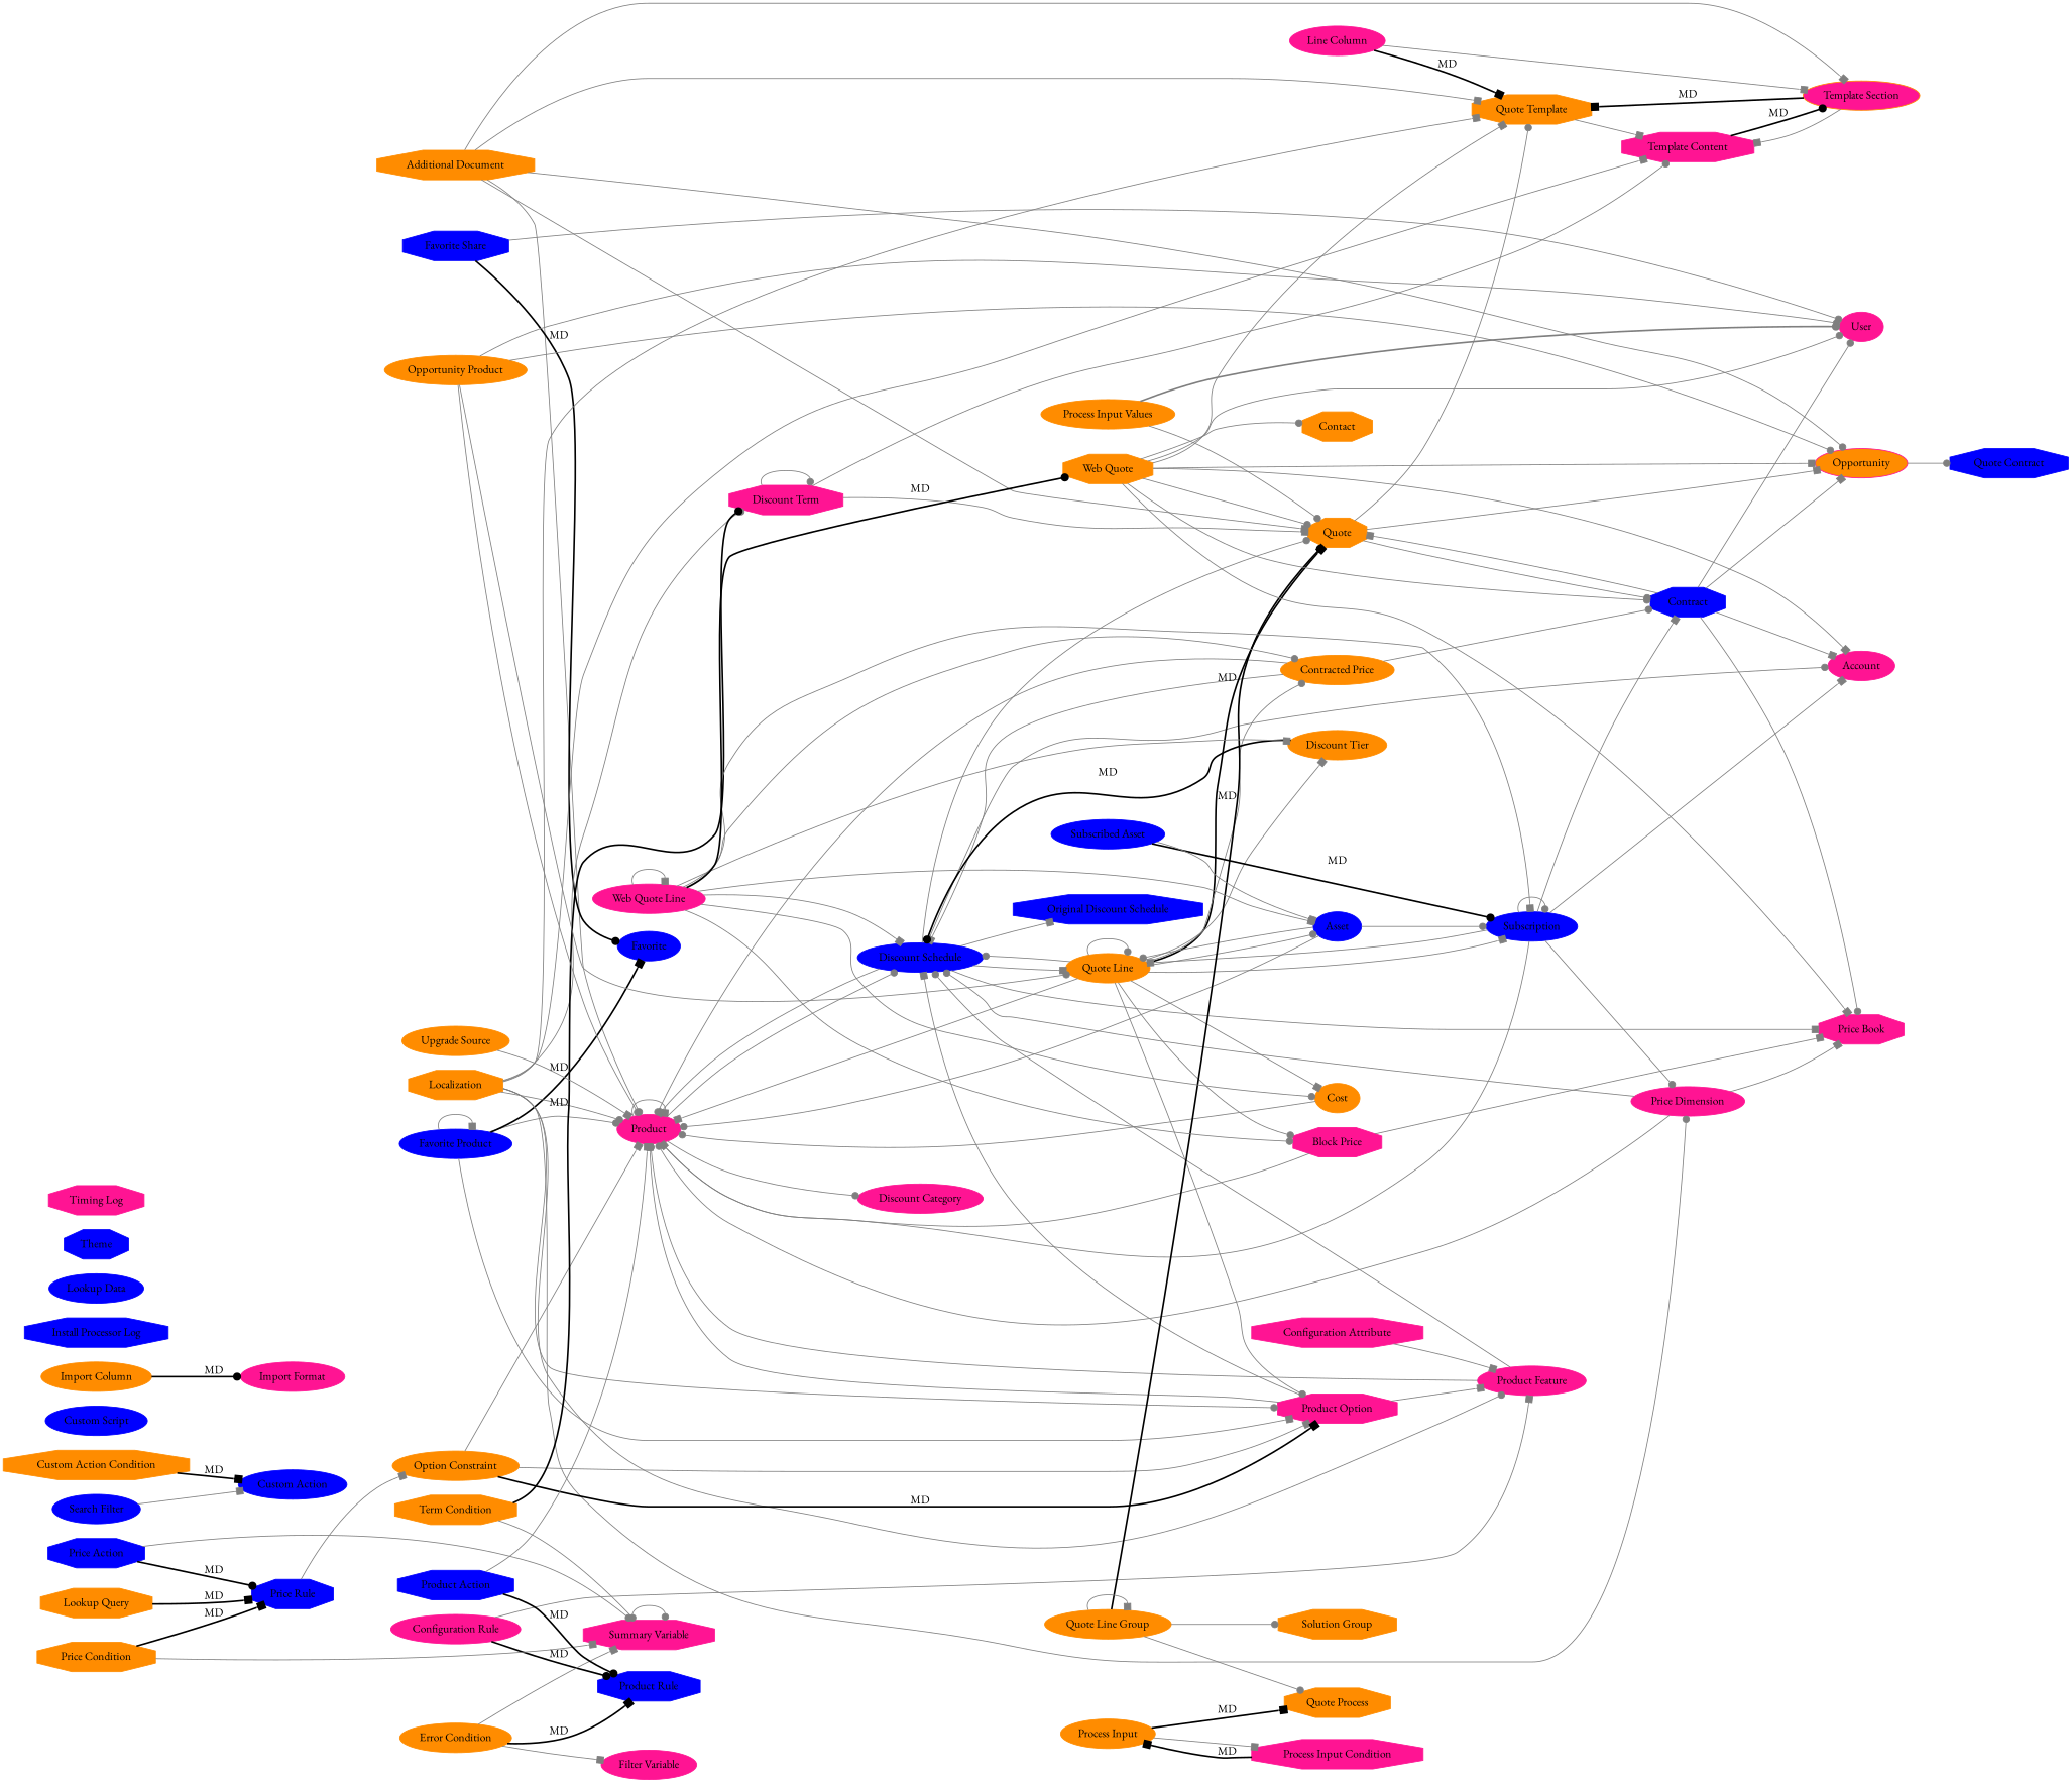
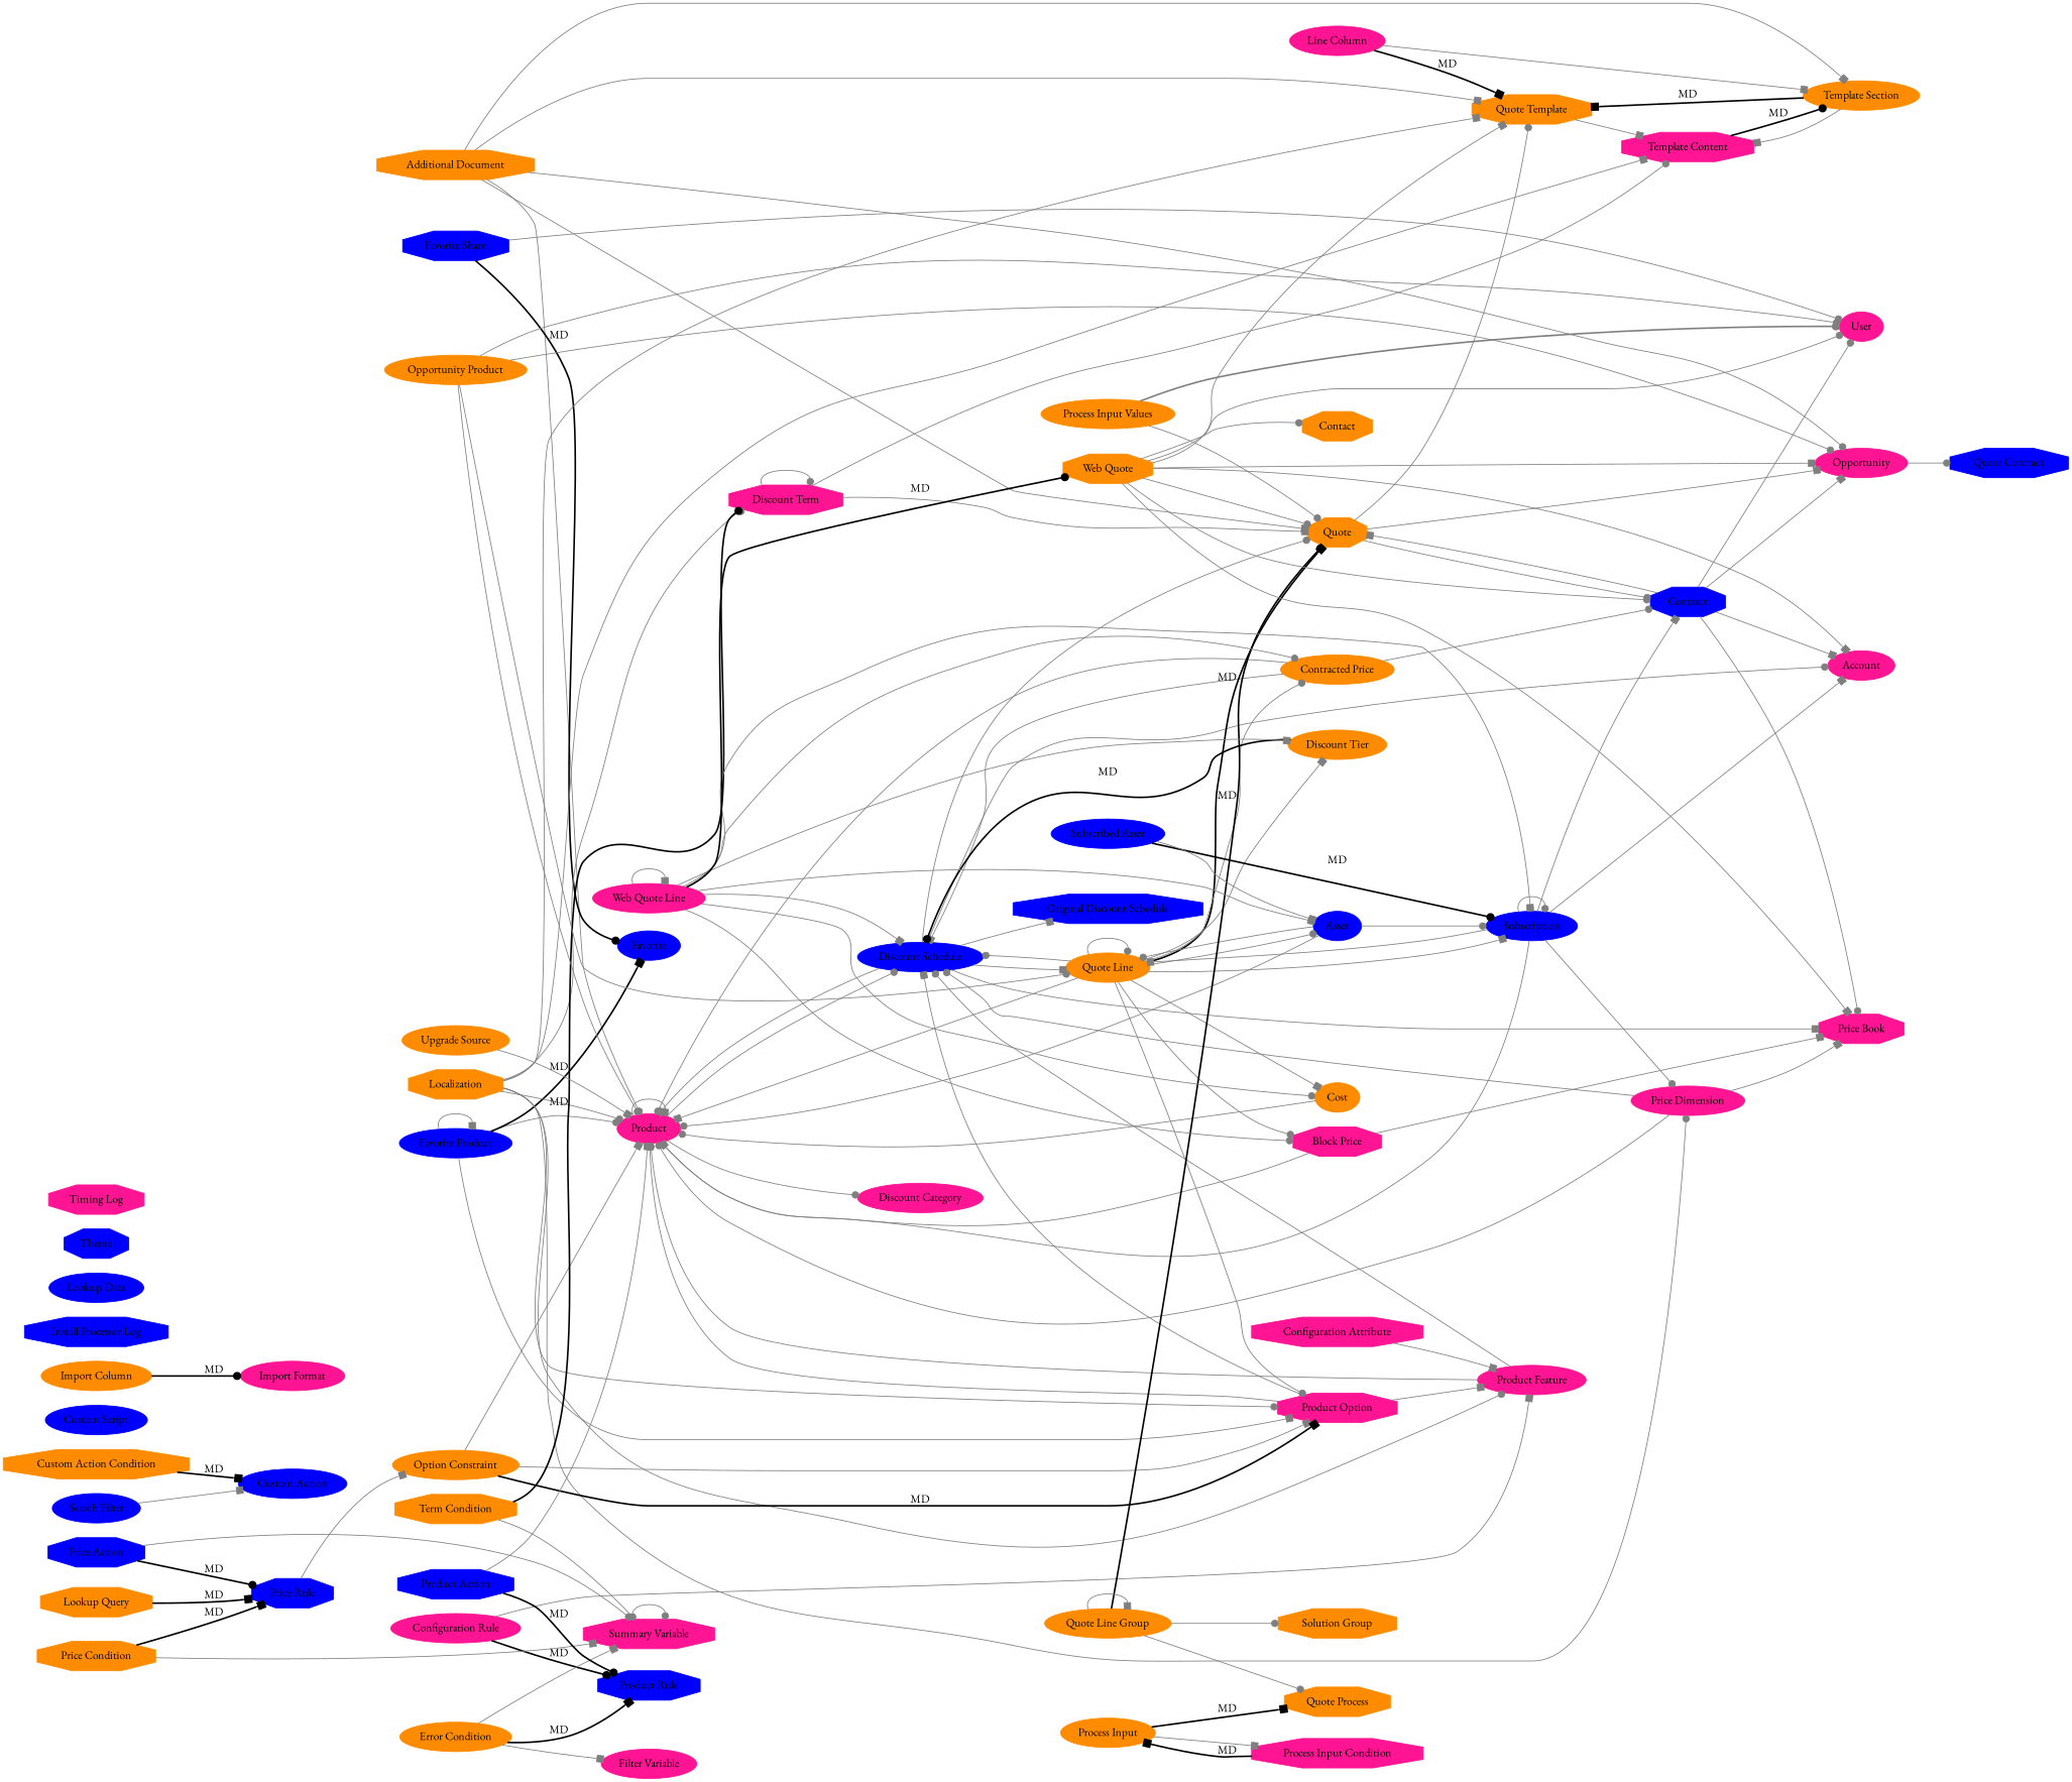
  digraph {
    fontname="EB Garamond"
    rankdir=LR
    node [color=darkorange fontname="EB Garamond" shape=ellipse style=filled]
    edge [arrowhead=box color=gray50 fontname="EB Garamond" style=filled]
    "Additional Document" [shape=octagon]
    Quote [shape=octagon]
    "Quote Template" [shape=octagon]
-   "Template Section" [fillcolor=deeppink]
-   Opportunity [color=deeppink fillcolor=darkorange]
+   "Template Section"
+   Opportunity [color=deeppink]
    Product [color=deeppink]
    Contract [color=blue shape=octagon]
    "Template Content" [color=deeppink shape=octagon]
    "Quote Contract" [color=blue shape=octagon]
    "Discount Schedule" [color=blue]
    "Discount Category" [color=deeppink]
    "Block Price" [color=deeppink shape=octagon]
    "Price Book" [color=deeppink shape=octagon]
    "Configuration Attribute" [color=deeppink shape=octagon]
    "Product Feature" [color=deeppink]
    "Configuration Rule" [color=deeppink]
    "Product Rule" [color=blue shape=octagon]
    "Contracted Price"
    "Quote Line"
    Account [color=deeppink]
    "Original Discount Schedule" [color=blue shape=octagon]
    User [color=deeppink]
    Cost
    "Custom Action" [color=blue]
    "Custom Action Condition" [shape=octagon]
    "Custom Script" [color=blue]
    "Discount Tier"
    "Product Option" [color=deeppink shape=octagon]
    Subscription [color=blue]
    Asset [color=blue]
    "Error Condition"
    "Summary Variable" [color=deeppink shape=octagon]
    "Filter Variable" [color=deeppink]
    Favorite [color=blue]
    "Favorite Product" [color=blue]
    "Favorite Share" [color=blue shape=octagon]
    "Import Format" [color=deeppink]
    "Import Column"
    "Install Processor Log" [color=blue shape=octagon]
    "Line Column" [color=deeppink]
    Localization [shape=octagon]
    "Price Dimension" [color=deeppink]
    n43 [color=deeppink label="Discount Term" shape=octagon]
    "Lookup Data" [color=blue]
    "Lookup Query" [shape=octagon]
    "Price Rule" [color=blue shape=octagon]
    "Option Constraint"
    "Price Action" [color=blue shape=octagon]
    "Price Condition" [shape=octagon]
    "Process Input Condition" [color=deeppink shape=octagon]
    "Process Input"
    "Quote Process" [shape=octagon]
    "Process Input Values"
    "Product Action" [color=blue shape=octagon]
    "Quote Line Group"
    "Solution Group" [shape=octagon]
    "Search Filter" [color=blue]
    "Subscribed Asset" [color=blue]
    "Term Condition" [shape=octagon]
    Theme [color=blue shape=octagon]
    "Timing Log" [color=deeppink shape=octagon]
    "Upgrade Source"
    "Web Quote" [shape=octagon]
    Contact [shape=octagon]
    "Web Quote Line" [color=deeppink]
    "Opportunity Product"
    "Additional Document" -> Quote
    "Additional Document" -> "Quote Template"
    "Additional Document" -> "Template Section"
    "Additional Document" -> Opportunity [arrowhead=dot]
    "Additional Document" -> Product [arrowhead=dot]
    Quote -> "Quote Template" [arrowhead=dot]
    Quote -> Opportunity
    Quote -> Contract [arrowhead=dot]
    "Quote Template" -> "Template Content"
    "Template Section" -> "Quote Template" [label=MD style=bold color=""]
    "Template Section" -> "Template Content"
    Opportunity -> "Quote Contract" [arrowhead=dot]
    Product -> Product
    Product -> "Discount Schedule" [arrowhead=dot]
    Product -> "Discount Category" [arrowhead=dot]
    Contract -> Quote
    Contract -> Opportunity
    Contract -> "Price Book" [arrowhead=dot]
    Contract -> Account
    Contract -> User [arrowhead=dot]
    "Template Content" -> "Template Section" [arrowhead=dot label=MD style=bold color=""]
    "Discount Schedule" -> Quote [arrowhead=dot]
    "Discount Schedule" -> Product
    "Discount Schedule" -> "Price Book"
    "Discount Schedule" -> "Quote Line"
    "Discount Schedule" -> Account [arrowhead=dot]
    "Discount Schedule" -> "Original Discount Schedule"
    "Block Price" -> Product
    "Block Price" -> "Price Book"
    "Configuration Attribute" -> "Product Feature"
    "Product Feature" -> Product [arrowhead=dot]
    "Product Feature" -> "Discount Schedule" [arrowhead=dot]
    "Configuration Rule" -> "Product Feature"
    "Configuration Rule" -> "Product Rule" [arrowhead=dot label=MD style=bold color=""]
    "Contracted Price" -> Product [arrowhead=dot]
    "Contracted Price" -> Contract [arrowhead=dot]
    "Contracted Price" -> "Discount Schedule"
    "Quote Line" -> Quote [label=MD style=bold color=""]
    "Quote Line" -> Product
    "Quote Line" -> "Discount Schedule" [arrowhead=dot]
    "Quote Line" -> "Block Price" [arrowhead=dot]
    "Quote Line" -> "Contracted Price" [arrowhead=dot]
    "Quote Line" -> "Quote Line" [arrowhead=dot]
    "Quote Line" -> Cost
    "Quote Line" -> "Discount Tier"
    "Quote Line" -> "Product Option" [arrowhead=dot]
    "Quote Line" -> Subscription
    "Quote Line" -> Asset [arrowhead=dot]
    Cost -> Product [arrowhead=dot]
    "Custom Action Condition" -> "Custom Action" [label=MD style=bold color=""]
    "Discount Tier" -> "Discount Schedule" [arrowhead=dot label=MD style=bold color=""]
    "Product Option" -> Product
    "Product Option" -> "Discount Schedule"
    "Product Option" -> "Product Feature"
    Subscription -> Product [arrowhead=dot]
    Subscription -> Contract
    Subscription -> "Quote Line"
    Subscription -> Account
    Subscription -> Subscription [arrowhead=dot]
    Subscription -> "Price Dimension" [arrowhead=dot]
    Asset -> Product [arrowhead=dot]
    Asset -> "Quote Line" [arrowhead=dot]
    Asset -> Subscription [arrowhead=dot]
    "Error Condition" -> "Product Rule" [label=MD style=bold color=""]
    "Error Condition" -> "Summary Variable"
    "Error Condition" -> "Filter Variable"
    "Summary Variable" -> "Summary Variable" [arrowhead=dot]
    "Favorite Product" -> Product [arrowhead=dot]
    "Favorite Product" -> "Product Option"
    "Favorite Product" -> Favorite [label=MD style=bold color=""]
    "Favorite Product" -> "Favorite Product"
    "Favorite Share" -> User [arrowhead=dot]
    "Favorite Share" -> Favorite [arrowhead=dot label=MD style=bold color=""]
    "Import Column" -> "Import Format" [arrowhead=dot label=MD style=bold color=""]
    "Line Column" -> "Quote Template" [label=MD style=bold color=""]
    "Line Column" -> "Template Section"
    Localization -> "Quote Template"
    Localization -> Product [arrowhead=dot]
    Localization -> "Template Content"
    Localization -> "Product Feature" [arrowhead=dot]
    Localization -> "Product Option" [arrowhead=dot]
    Localization -> "Price Dimension" [arrowhead=dot]
    Localization -> n43 [arrowhead=dot]
    "Price Dimension" -> Product [arrowhead=dot]
    "Price Dimension" -> "Discount Schedule" [arrowhead=dot]
    "Price Dimension" -> "Price Book"
    n43 -> Quote
    n43 -> "Template Content" [arrowhead=dot]
    n43 -> n43 [arrowhead=dot]
    "Lookup Query" -> "Price Rule" [label=MD style=bold color=""]
    "Price Rule" -> "Option Constraint"
    "Option Constraint" -> Product
    "Option Constraint" -> "Product Option"
    "Option Constraint" -> "Product Option" [label=MD style=bold color=""]
    "Price Action" -> "Summary Variable" [arrowhead=dot]
    "Price Action" -> "Price Rule" [arrowhead=dot label=MD style=bold color=""]
    "Price Condition" -> "Summary Variable"
    "Price Condition" -> "Price Rule" [label=MD style=bold color=""]
    "Process Input Condition" -> "Process Input" [label=MD style=bold color=""]
    "Process Input" -> "Process Input Condition"
    "Process Input" -> "Quote Process" [label=MD style=bold color=""]
    "Process Input Values" -> Quote [arrowhead=dot]
    "Process Input Values" -> User [arrowhead=dot style=bold]
    "Product Action" -> Product
    "Product Action" -> "Product Rule" [arrowhead=dot label=MD style=bold color=""]
    "Quote Line Group" -> Quote [arrowhead=dot label=MD style=bold color=""]
    "Quote Line Group" -> "Quote Process" [arrowhead=dot]
    "Quote Line Group" -> "Quote Line Group"
    "Quote Line Group" -> "Solution Group" [arrowhead=dot]
    "Search Filter" -> "Custom Action"
    "Subscribed Asset" -> Subscription [arrowhead=dot label=MD style=bold color=""]
    "Subscribed Asset" -> Asset
    "Term Condition" -> "Summary Variable" [arrowhead=dot]
    "Term Condition" -> n43 [arrowhead=dot label=MD style=bold color=""]
    "Upgrade Source" -> Product
    "Web Quote" -> Quote [arrowhead=dot]
    "Web Quote" -> "Quote Template"
    "Web Quote" -> Opportunity
    "Web Quote" -> Contract [arrowhead=dot]
    "Web Quote" -> "Price Book"
    "Web Quote" -> Account
    "Web Quote" -> User [arrowhead=dot]
    "Web Quote" -> Contact [arrowhead=dot]
    "Web Quote Line" -> "Discount Schedule"
    "Web Quote Line" -> "Block Price" [arrowhead=dot]
    "Web Quote Line" -> "Contracted Price" [arrowhead=dot]
    "Web Quote Line" -> Cost [arrowhead=dot]
    "Web Quote Line" -> "Discount Tier"
    "Web Quote Line" -> Subscription
    "Web Quote Line" -> Asset
    "Web Quote Line" -> "Web Quote" [arrowhead=dot label=MD style=bold color=""]
    "Web Quote Line" -> "Web Quote Line"
    "Opportunity Product" -> Opportunity [arrowhead=dot]
    "Opportunity Product" -> Product [arrowhead=dot]
    "Opportunity Product" -> "Quote Line" [arrowhead=dot]
    "Opportunity Product" -> User [arrowhead=dot]
  }
